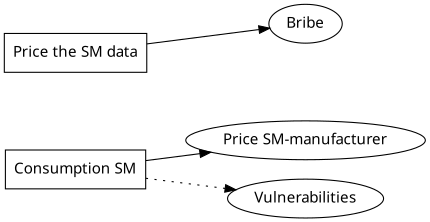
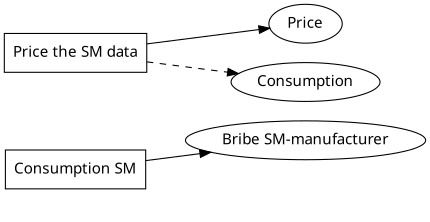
  digraph {
    fontname="Noto Sans"
    rankdir=LR
    node [fontname="Noto Sans"]
    edge [fontname="Noto Sans" style=solid]
    n1 [label="Consumption SM" shape=OR]
-   n2 [label="Price SM-manufacturer"]
-   n3 [label=Vulnerabilities]
+   n2 [label="Bribe SM-manufacturer"]
    n4 [label="Price the SM data" shape=OR]
-   n5 [label=Bribe]
+   n5 [label=Price]
+   n6 [label=Consumption]
    n1 -> n2
-   n1 -> n3 [style=dotted]
    n4 -> n5
+   n4 -> n6 [style=dashed]
  }
